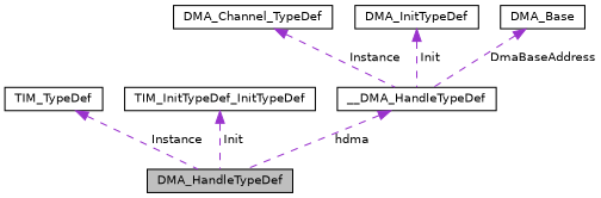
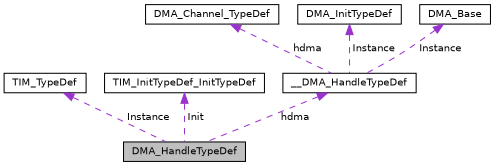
  digraph {
    node [color=black fillcolor=white fontname=Helvetica fontsize=10 shape=record style=filled]
    edge [color=darkorchid3 dir=back fontname=Helvetica fontsize=10 labelfontname=Helvetica labelfontsize=10 style=dashed]
    n1 [fillcolor=grey75 fontcolor=black height=0.2 label=DMA_HandleTypeDef width=0.4]
    n2 [height=0.2 label=TIM_TypeDef width=0.4]
    n3 [height=0.2 label=TIM_InitTypeDef_InitTypeDef width=0.4]
    n4 [height=0.2 label=__DMA_HandleTypeDef width=0.4]
    n5 [height=0.2 label=DMA_Channel_TypeDef width=0.4]
    n6 [height=0.2 label=DMA_InitTypeDef width=0.4]
    n7 [height=0.2 label=DMA_Base width=0.4]
    n2 -> n1 [label=" Instance"]
    n3 -> n1 [label=" Init"]
    n4 -> n1 [label=" hdma"]
-   n5 -> n4 [label=" Instance"]
-   n6 -> n4 [label=" Init"]
-   n7 -> n4 [label=" DmaBaseAddress"]
+   n5 -> n4 [label=" hdma"]
+   n6 -> n4 [label=" Instance"]
+   n7 -> n4 [label=" Instance"]
  }
